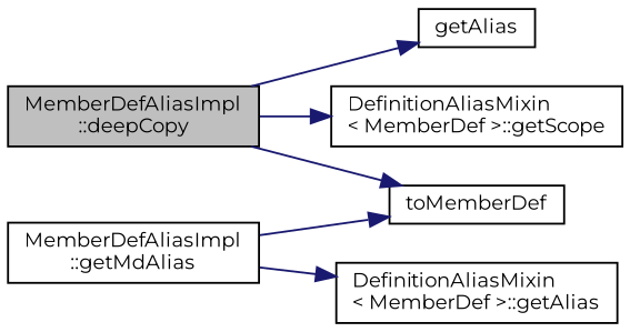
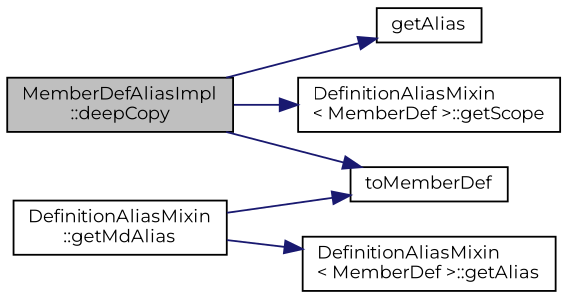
  digraph {
    fontname=Montserrat
    rankdir=LR
    node [color=black fillcolor=white fontname=Montserrat fontsize=10 shape=record style=filled]
    edge [color=midnightblue fontname=Montserrat fontsize=10 labelfontname=Helvetica labelfontsize=10 style=solid]
    n1 [fillcolor=grey75 fontcolor=black height=0.2 label="MemberDefAliasImpl\l::deepCopy" width=0.4]
    n2 [height=0.2 label=getAlias width=0.4]
    n3 [height=0.2 label="DefinitionAliasMixin\l\< MemberDef \>::getScope" width=0.4]
    n4 [height=0.2 label=toMemberDef width=0.4]
-   n5 [height=0.2 label="MemberDefAliasImpl\l::getMdAlias" width=0.4]
+   n5 [height=0.2 label="DefinitionAliasMixin\l::getMdAlias" width=0.4]
    n6 [height=0.2 label="DefinitionAliasMixin\l\< MemberDef \>::getAlias" width=0.4]
    n1 -> n2
    n1 -> n3
    n1 -> n4
    n5 -> n4
    n5 -> n6
  }
